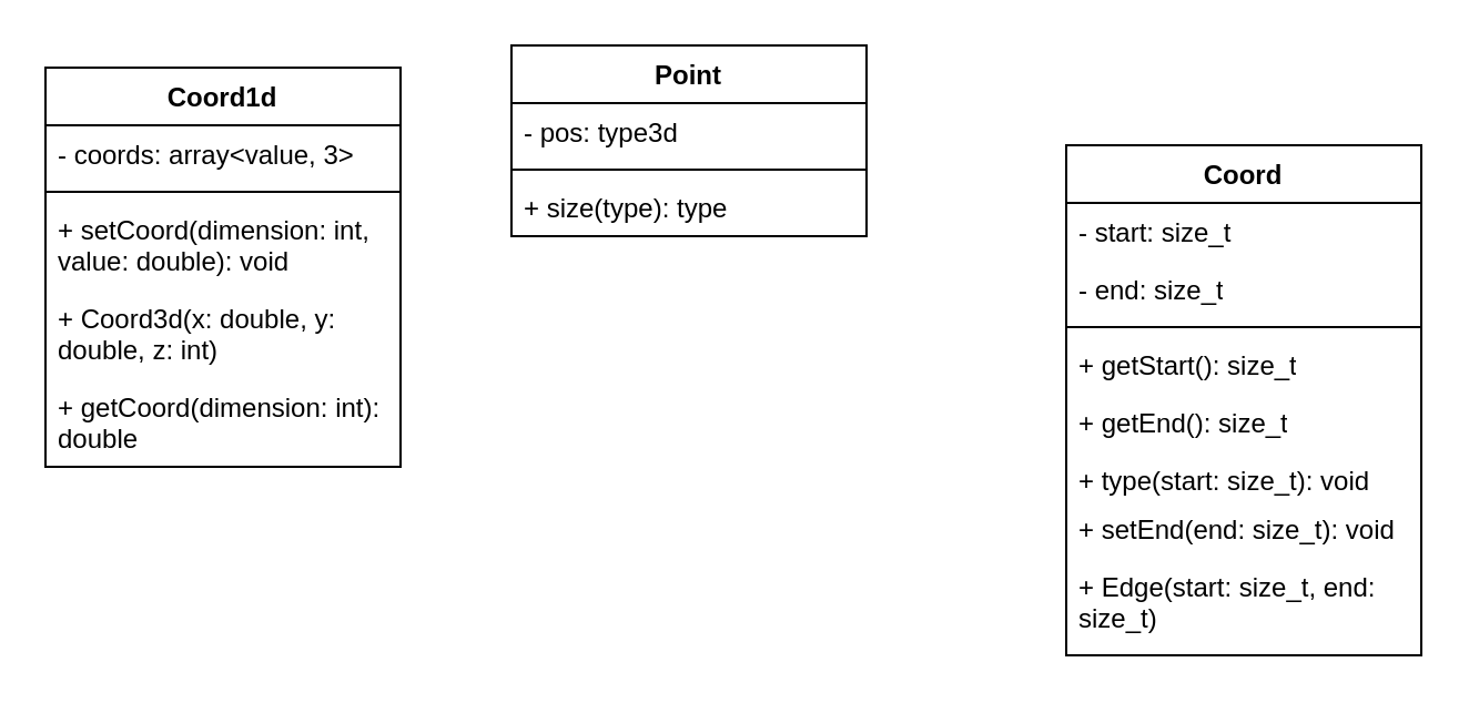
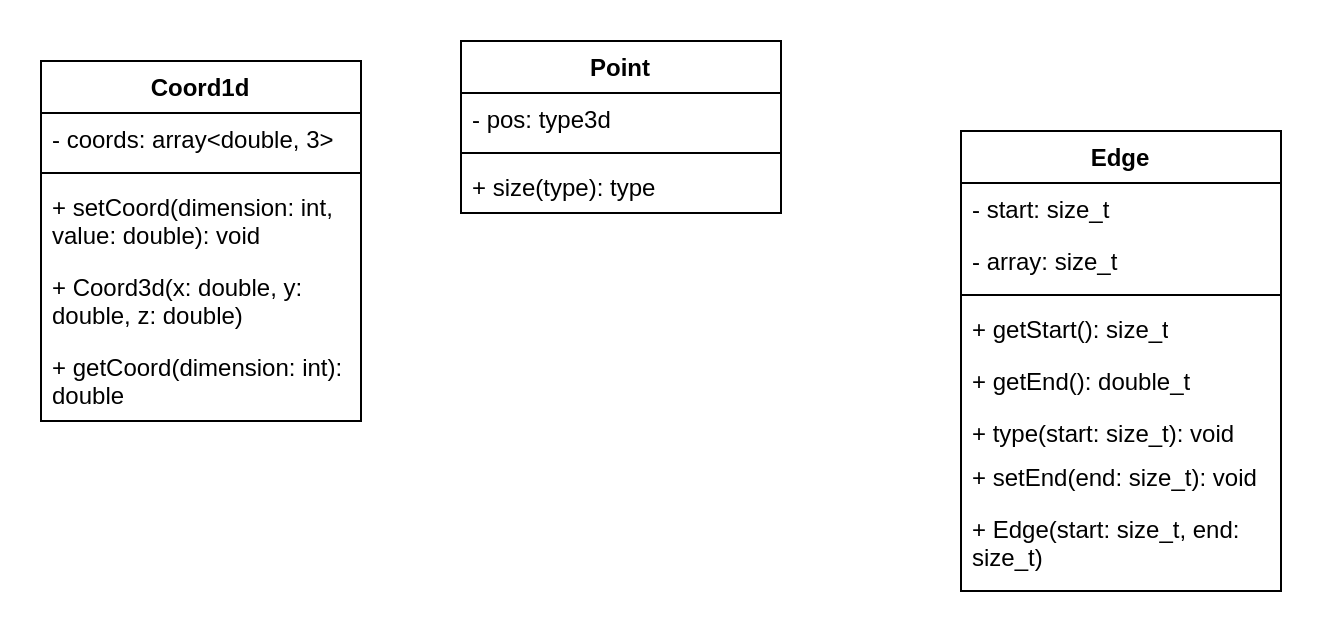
  <mxCell id="0" />
  <mxCell id="1" parent="0" />
- <mxCell id="2" value="Coord" style="swimlane;fontStyle=1;align=center;verticalAlign=top;childLayout=stackLayout;horizontal=1;startSize=26;horizontalStack=0;resizeParent=1;resizeParentMax=0;resizeLast=0;collapsible=1;marginBottom=0;whiteSpace=wrap;html=1;" vertex="1" parent="1"><mxGeometry x="480" y="65" width="160" height="230" as="geometry" /></mxCell>
+ <mxCell id="2" value="Edge" style="swimlane;fontStyle=1;align=center;verticalAlign=top;childLayout=stackLayout;horizontal=1;startSize=26;horizontalStack=0;resizeParent=1;resizeParentMax=0;resizeLast=0;collapsible=1;marginBottom=0;whiteSpace=wrap;html=1;" vertex="1" parent="1"><mxGeometry x="480" y="65" width="160" height="230" as="geometry" /></mxCell>
  <mxCell id="3" value="- start: size_t" style="text;strokeColor=none;fillColor=none;align=left;verticalAlign=top;spacingLeft=4;spacingRight=4;overflow=hidden;rotatable=0;points=[[0,0.5],[1,0.5]];portConstraint=eastwest;whiteSpace=wrap;html=1;" vertex="1" parent="2"><mxGeometry y="26" width="160" height="26" as="geometry" /></mxCell>
- <mxCell id="4" value="- end: size_t" style="text;strokeColor=none;fillColor=none;align=left;verticalAlign=top;spacingLeft=4;spacingRight=4;overflow=hidden;rotatable=0;points=[[0,0.5],[1,0.5]];portConstraint=eastwest;whiteSpace=wrap;html=1;" vertex="1" parent="2"><mxGeometry y="52" width="160" height="26" as="geometry" /></mxCell>
+ <mxCell id="4" value="- array: size_t" style="text;strokeColor=none;fillColor=none;align=left;verticalAlign=top;spacingLeft=4;spacingRight=4;overflow=hidden;rotatable=0;points=[[0,0.5],[1,0.5]];portConstraint=eastwest;whiteSpace=wrap;html=1;" vertex="1" parent="2"><mxGeometry y="52" width="160" height="26" as="geometry" /></mxCell>
  <mxCell id="5" value="" style="line;strokeWidth=1;fillColor=none;align=left;verticalAlign=middle;spacingTop=-1;spacingLeft=3;spacingRight=3;rotatable=0;labelPosition=right;points=[];portConstraint=eastwest;strokeColor=inherit;" vertex="1" parent="2"><mxGeometry y="78" width="160" height="8" as="geometry" /></mxCell>
  <mxCell id="6" value="+ getStart(): size_t" style="text;strokeColor=none;fillColor=none;align=left;verticalAlign=top;spacingLeft=4;spacingRight=4;overflow=hidden;rotatable=0;points=[[0,0.5],[1,0.5]];portConstraint=eastwest;whiteSpace=wrap;html=1;" vertex="1" parent="2"><mxGeometry y="86" width="160" height="26" as="geometry" /></mxCell>
- <mxCell id="7" value="+ getEnd(): size_t" style="text;strokeColor=none;fillColor=none;align=left;verticalAlign=top;spacingLeft=4;spacingRight=4;overflow=hidden;rotatable=0;points=[[0,0.5],[1,0.5]];portConstraint=eastwest;whiteSpace=wrap;html=1;" vertex="1" parent="2"><mxGeometry y="112" width="160" height="26" as="geometry" /></mxCell>
+ <mxCell id="7" value="+ getEnd(): double_t" style="text;strokeColor=none;fillColor=none;align=left;verticalAlign=top;spacingLeft=4;spacingRight=4;overflow=hidden;rotatable=0;points=[[0,0.5],[1,0.5]];portConstraint=eastwest;whiteSpace=wrap;html=1;" vertex="1" parent="2"><mxGeometry y="112" width="160" height="26" as="geometry" /></mxCell>
  <mxCell id="8" value="+ type(start: size_t): void" style="text;strokeColor=none;fillColor=none;align=left;verticalAlign=top;spacingLeft=4;spacingRight=4;overflow=hidden;rotatable=0;points=[[0,0.5],[1,0.5]];portConstraint=eastwest;whiteSpace=wrap;html=1;" vertex="1" parent="2"><mxGeometry y="138" width="160" height="22" as="geometry" /></mxCell>
  <mxCell id="9" value="+ setEnd(end: size_t): void" style="text;strokeColor=none;fillColor=none;align=left;verticalAlign=top;spacingLeft=4;spacingRight=4;overflow=hidden;rotatable=0;points=[[0,0.5],[1,0.5]];portConstraint=eastwest;whiteSpace=wrap;html=1;" vertex="1" parent="2"><mxGeometry y="160" width="160" height="26" as="geometry" /></mxCell>
  <mxCell id="10" value="+ Edge(start: size_t, end: size_t)" style="text;strokeColor=none;fillColor=none;align=left;verticalAlign=top;spacingLeft=4;spacingRight=4;overflow=hidden;rotatable=0;points=[[0,0.5],[1,0.5]];portConstraint=eastwest;whiteSpace=wrap;html=1;" vertex="1" parent="2"><mxGeometry y="186" width="160" height="44" as="geometry" /></mxCell>
  <mxCell id="11" value="Coord1d" style="swimlane;fontStyle=1;align=center;verticalAlign=top;childLayout=stackLayout;horizontal=1;startSize=26;horizontalStack=0;resizeParent=1;resizeParentMax=0;resizeLast=0;collapsible=1;marginBottom=0;whiteSpace=wrap;html=1;" vertex="1" parent="1"><mxGeometry x="20" y="30" width="160" height="180" as="geometry" /></mxCell>
- <mxCell id="12" value="- coords: array&amp;lt;value, 3&amp;gt;" style="text;strokeColor=none;fillColor=none;align=left;verticalAlign=top;spacingLeft=4;spacingRight=4;overflow=hidden;rotatable=0;points=[[0,0.5],[1,0.5]];portConstraint=eastwest;whiteSpace=wrap;html=1;" vertex="1" parent="11"><mxGeometry y="26" width="160" height="26" as="geometry" /></mxCell>
+ <mxCell id="12" value="- coords: array&amp;lt;double, 3&amp;gt;" style="text;strokeColor=none;fillColor=none;align=left;verticalAlign=top;spacingLeft=4;spacingRight=4;overflow=hidden;rotatable=0;points=[[0,0.5],[1,0.5]];portConstraint=eastwest;whiteSpace=wrap;html=1;" vertex="1" parent="11"><mxGeometry y="26" width="160" height="26" as="geometry" /></mxCell>
  <mxCell id="13" value="" style="line;strokeWidth=1;fillColor=none;align=left;verticalAlign=middle;spacingTop=-1;spacingLeft=3;spacingRight=3;rotatable=0;labelPosition=right;points=[];portConstraint=eastwest;strokeColor=inherit;" vertex="1" parent="11"><mxGeometry y="52" width="160" height="8" as="geometry" /></mxCell>
  <mxCell id="14" value="+ setCoord(dimension: int, value: double): void" style="text;strokeColor=none;fillColor=none;align=left;verticalAlign=top;spacingLeft=4;spacingRight=4;overflow=hidden;rotatable=0;points=[[0,0.5],[1,0.5]];portConstraint=eastwest;whiteSpace=wrap;html=1;" vertex="1" parent="11"><mxGeometry y="60" width="160" height="40" as="geometry" /></mxCell>
- <mxCell id="15" value="+ Coord3d(x: double, y: double, z: int)" style="text;strokeColor=none;fillColor=none;align=left;verticalAlign=top;spacingLeft=4;spacingRight=4;overflow=hidden;rotatable=0;points=[[0,0.5],[1,0.5]];portConstraint=eastwest;whiteSpace=wrap;html=1;" vertex="1" parent="11"><mxGeometry y="100" width="160" height="40" as="geometry" /></mxCell>
+ <mxCell id="15" value="+ Coord3d(x: double, y: double, z: double)" style="text;strokeColor=none;fillColor=none;align=left;verticalAlign=top;spacingLeft=4;spacingRight=4;overflow=hidden;rotatable=0;points=[[0,0.5],[1,0.5]];portConstraint=eastwest;whiteSpace=wrap;html=1;" vertex="1" parent="11"><mxGeometry y="100" width="160" height="40" as="geometry" /></mxCell>
  <mxCell id="16" value="+ getCoord(dimension: int): double" style="text;strokeColor=none;fillColor=none;align=left;verticalAlign=top;spacingLeft=4;spacingRight=4;overflow=hidden;rotatable=0;points=[[0,0.5],[1,0.5]];portConstraint=eastwest;whiteSpace=wrap;html=1;" vertex="1" parent="11"><mxGeometry y="140" width="160" height="40" as="geometry" /></mxCell>
  <mxCell id="17" value="Point" style="swimlane;fontStyle=1;align=center;verticalAlign=top;childLayout=stackLayout;horizontal=1;startSize=26;horizontalStack=0;resizeParent=1;resizeParentMax=0;resizeLast=0;collapsible=1;marginBottom=0;whiteSpace=wrap;html=1;" vertex="1" parent="1"><mxGeometry x="230" y="20" width="160" height="86" as="geometry" /></mxCell>
  <mxCell id="18" value="- pos: type3d" style="text;strokeColor=none;fillColor=none;align=left;verticalAlign=top;spacingLeft=4;spacingRight=4;overflow=hidden;rotatable=0;points=[[0,0.5],[1,0.5]];portConstraint=eastwest;whiteSpace=wrap;html=1;" vertex="1" parent="17"><mxGeometry y="26" width="160" height="26" as="geometry" /></mxCell>
  <mxCell id="19" value="" style="line;strokeWidth=1;fillColor=none;align=left;verticalAlign=middle;spacingTop=-1;spacingLeft=3;spacingRight=3;rotatable=0;labelPosition=right;points=[];portConstraint=eastwest;strokeColor=inherit;" vertex="1" parent="17"><mxGeometry y="52" width="160" height="8" as="geometry" /></mxCell>
  <mxCell id="20" value="+ size(type): type" style="text;strokeColor=none;fillColor=none;align=left;verticalAlign=top;spacingLeft=4;spacingRight=4;overflow=hidden;rotatable=0;points=[[0,0.5],[1,0.5]];portConstraint=eastwest;whiteSpace=wrap;html=1;" vertex="1" parent="17"><mxGeometry y="60" width="160" height="26" as="geometry" /></mxCell>
